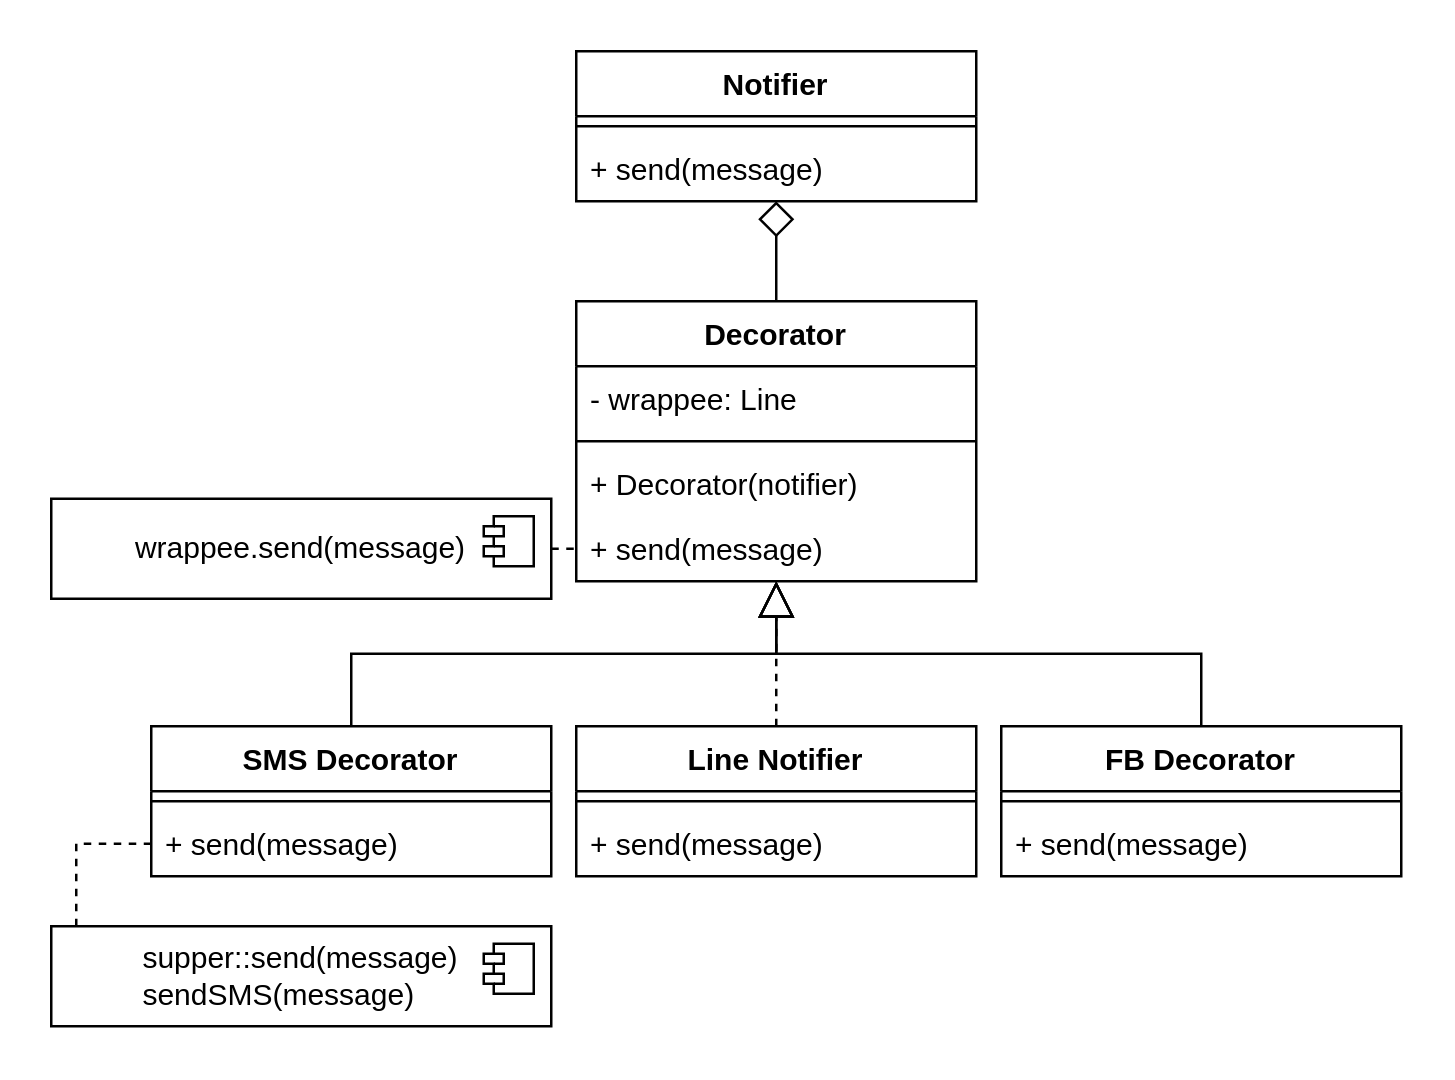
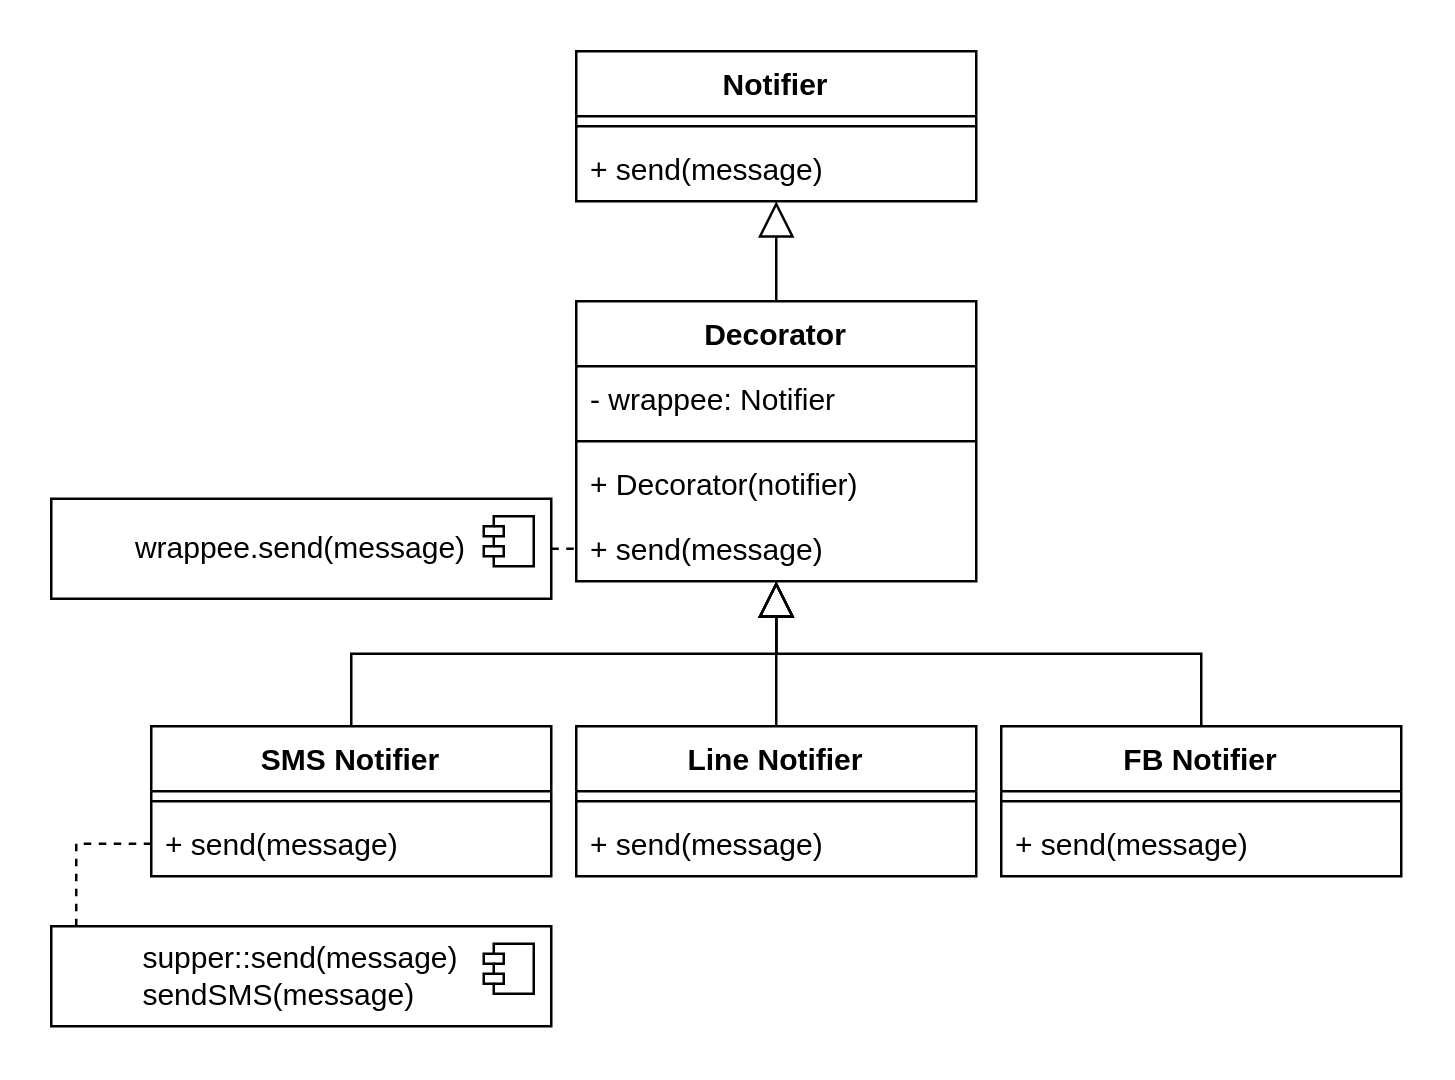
  <mxCell id="0" />
  <mxCell id="1" parent="0" />
- <mxCell id="2" value="" style="endArrow=diamond;endFill=0;endSize=12;html=1;rounded=0;edgeStyle=elbowEdgeStyle;elbow=vertical;" edge="1" parent="1" source="6" target="3"><mxGeometry width="160" relative="1" as="geometry"><mxPoint x="309.58" y="100" as="sourcePoint" /><mxPoint x="309.58" y="60" as="targetPoint" /><Array as="points" /></mxGeometry></mxCell>
+ <mxCell id="2" value="" style="endArrow=block;endFill=0;endSize=12;html=1;rounded=0;edgeStyle=elbowEdgeStyle;elbow=vertical;" edge="1" parent="1" source="6" target="3"><mxGeometry width="160" relative="1" as="geometry"><mxPoint x="309.58" y="100" as="sourcePoint" /><mxPoint x="309.58" y="60" as="targetPoint" /><Array as="points" /></mxGeometry></mxCell>
  <mxCell id="3" value="Notifier" style="swimlane;fontStyle=1;align=center;verticalAlign=top;childLayout=stackLayout;horizontal=1;startSize=26;horizontalStack=0;resizeParent=1;resizeParentMax=0;resizeLast=0;collapsible=1;marginBottom=0;whiteSpace=wrap;html=1;" vertex="1" parent="1"><mxGeometry x="230" y="20" width="160" height="60" as="geometry" /></mxCell>
  <mxCell id="4" value="" style="line;strokeWidth=1;fillColor=none;align=left;verticalAlign=middle;spacingTop=-1;spacingLeft=3;spacingRight=3;rotatable=0;labelPosition=right;points=[];portConstraint=eastwest;strokeColor=inherit;" vertex="1" parent="3"><mxGeometry y="26" width="160" height="8" as="geometry" /></mxCell>
  <mxCell id="5" value="+ send(message)" style="text;strokeColor=none;fillColor=none;align=left;verticalAlign=top;spacingLeft=4;spacingRight=4;overflow=hidden;rotatable=0;points=[[0,0.5],[1,0.5]];portConstraint=eastwest;whiteSpace=wrap;html=1;" vertex="1" parent="3"><mxGeometry y="34" width="160" height="26" as="geometry" /></mxCell>
  <mxCell id="6" value="Decorator" style="swimlane;fontStyle=1;align=center;verticalAlign=top;childLayout=stackLayout;horizontal=1;startSize=26;horizontalStack=0;resizeParent=1;resizeParentMax=0;resizeLast=0;collapsible=1;marginBottom=0;whiteSpace=wrap;html=1;" vertex="1" parent="1"><mxGeometry x="230" y="120" width="160" height="112" as="geometry" /></mxCell>
- <mxCell id="7" value="- wrappee: Line" style="text;strokeColor=none;fillColor=none;align=left;verticalAlign=top;spacingLeft=4;spacingRight=4;overflow=hidden;rotatable=0;points=[[0,0.5],[1,0.5]];portConstraint=eastwest;whiteSpace=wrap;html=1;" vertex="1" parent="6"><mxGeometry y="26" width="160" height="26" as="geometry" /></mxCell>
+ <mxCell id="7" value="- wrappee: Notifier" style="text;strokeColor=none;fillColor=none;align=left;verticalAlign=top;spacingLeft=4;spacingRight=4;overflow=hidden;rotatable=0;points=[[0,0.5],[1,0.5]];portConstraint=eastwest;whiteSpace=wrap;html=1;" vertex="1" parent="6"><mxGeometry y="26" width="160" height="26" as="geometry" /></mxCell>
  <mxCell id="8" value="" style="line;strokeWidth=1;fillColor=none;align=left;verticalAlign=middle;spacingTop=-1;spacingLeft=3;spacingRight=3;rotatable=0;labelPosition=right;points=[];portConstraint=eastwest;strokeColor=inherit;" vertex="1" parent="6"><mxGeometry y="52" width="160" height="8" as="geometry" /></mxCell>
  <mxCell id="9" value="+ Decorator(notifier)" style="text;strokeColor=none;fillColor=none;align=left;verticalAlign=top;spacingLeft=4;spacingRight=4;overflow=hidden;rotatable=0;points=[[0,0.5],[1,0.5]];portConstraint=eastwest;whiteSpace=wrap;html=1;" vertex="1" parent="6"><mxGeometry y="60" width="160" height="26" as="geometry" /></mxCell>
  <mxCell id="10" value="+ send(message)" style="text;strokeColor=none;fillColor=none;align=left;verticalAlign=top;spacingLeft=4;spacingRight=4;overflow=hidden;rotatable=0;points=[[0,0.5],[1,0.5]];portConstraint=eastwest;whiteSpace=wrap;html=1;" vertex="1" parent="6"><mxGeometry y="86" width="160" height="26" as="geometry" /></mxCell>
- <mxCell id="11" value="SMS Decorator" style="swimlane;fontStyle=1;align=center;verticalAlign=top;childLayout=stackLayout;horizontal=1;startSize=26;horizontalStack=0;resizeParent=1;resizeParentMax=0;resizeLast=0;collapsible=1;marginBottom=0;whiteSpace=wrap;html=1;" vertex="1" parent="1"><mxGeometry x="60" y="290" width="160" height="60" as="geometry" /></mxCell>
+ <mxCell id="11" value="SMS Notifier" style="swimlane;fontStyle=1;align=center;verticalAlign=top;childLayout=stackLayout;horizontal=1;startSize=26;horizontalStack=0;resizeParent=1;resizeParentMax=0;resizeLast=0;collapsible=1;marginBottom=0;whiteSpace=wrap;html=1;" vertex="1" parent="1"><mxGeometry x="60" y="290" width="160" height="60" as="geometry" /></mxCell>
  <mxCell id="12" value="" style="line;strokeWidth=1;fillColor=none;align=left;verticalAlign=middle;spacingTop=-1;spacingLeft=3;spacingRight=3;rotatable=0;labelPosition=right;points=[];portConstraint=eastwest;strokeColor=inherit;" vertex="1" parent="11"><mxGeometry y="26" width="160" height="8" as="geometry" /></mxCell>
  <mxCell id="13" value="+ send(message)" style="text;strokeColor=none;fillColor=none;align=left;verticalAlign=top;spacingLeft=4;spacingRight=4;overflow=hidden;rotatable=0;points=[[0,0.5],[1,0.5]];portConstraint=eastwest;whiteSpace=wrap;html=1;" vertex="1" parent="11"><mxGeometry y="34" width="160" height="26" as="geometry" /></mxCell>
  <mxCell id="14" value="Line Notifier" style="swimlane;fontStyle=1;align=center;verticalAlign=top;childLayout=stackLayout;horizontal=1;startSize=26;horizontalStack=0;resizeParent=1;resizeParentMax=0;resizeLast=0;collapsible=1;marginBottom=0;whiteSpace=wrap;html=1;" vertex="1" parent="1"><mxGeometry x="230" y="290" width="160" height="60" as="geometry" /></mxCell>
  <mxCell id="15" value="" style="line;strokeWidth=1;fillColor=none;align=left;verticalAlign=middle;spacingTop=-1;spacingLeft=3;spacingRight=3;rotatable=0;labelPosition=right;points=[];portConstraint=eastwest;strokeColor=inherit;" vertex="1" parent="14"><mxGeometry y="26" width="160" height="8" as="geometry" /></mxCell>
  <mxCell id="16" value="+ send(message)" style="text;strokeColor=none;fillColor=none;align=left;verticalAlign=top;spacingLeft=4;spacingRight=4;overflow=hidden;rotatable=0;points=[[0,0.5],[1,0.5]];portConstraint=eastwest;whiteSpace=wrap;html=1;" vertex="1" parent="14"><mxGeometry y="34" width="160" height="26" as="geometry" /></mxCell>
- <mxCell id="17" value="FB Decorator" style="swimlane;fontStyle=1;align=center;verticalAlign=top;childLayout=stackLayout;horizontal=1;startSize=26;horizontalStack=0;resizeParent=1;resizeParentMax=0;resizeLast=0;collapsible=1;marginBottom=0;whiteSpace=wrap;html=1;" vertex="1" parent="1"><mxGeometry x="400" y="290" width="160" height="60" as="geometry" /></mxCell>
+ <mxCell id="17" value="FB Notifier" style="swimlane;fontStyle=1;align=center;verticalAlign=top;childLayout=stackLayout;horizontal=1;startSize=26;horizontalStack=0;resizeParent=1;resizeParentMax=0;resizeLast=0;collapsible=1;marginBottom=0;whiteSpace=wrap;html=1;" vertex="1" parent="1"><mxGeometry x="400" y="290" width="160" height="60" as="geometry" /></mxCell>
  <mxCell id="18" value="" style="line;strokeWidth=1;fillColor=none;align=left;verticalAlign=middle;spacingTop=-1;spacingLeft=3;spacingRight=3;rotatable=0;labelPosition=right;points=[];portConstraint=eastwest;strokeColor=inherit;" vertex="1" parent="17"><mxGeometry y="26" width="160" height="8" as="geometry" /></mxCell>
  <mxCell id="19" value="+ send(message)" style="text;strokeColor=none;fillColor=none;align=left;verticalAlign=top;spacingLeft=4;spacingRight=4;overflow=hidden;rotatable=0;points=[[0,0.5],[1,0.5]];portConstraint=eastwest;whiteSpace=wrap;html=1;" vertex="1" parent="17"><mxGeometry y="34" width="160" height="26" as="geometry" /></mxCell>
  <mxCell id="20" value="" style="endArrow=block;endFill=0;endSize=12;html=1;rounded=0;edgeStyle=elbowEdgeStyle;elbow=vertical;" edge="1" parent="1" source="11" target="10"><mxGeometry width="160" relative="1" as="geometry"><mxPoint x="170" y="232" as="sourcePoint" /><mxPoint x="170" y="172" as="targetPoint" /><Array as="points" /></mxGeometry></mxCell>
- <mxCell id="21" value="" style="endArrow=block;endFill=0;endSize=12;html=1;rounded=0;edgeStyle=elbowEdgeStyle;elbow=vertical;dashed=1;" edge="1" parent="1" source="14" target="6"><mxGeometry width="160" relative="1" as="geometry"><mxPoint x="145" y="299" as="sourcePoint" /><mxPoint x="320" y="242" as="targetPoint" /><Array as="points" /></mxGeometry></mxCell>
+ <mxCell id="21" value="" style="endArrow=block;endFill=0;endSize=12;html=1;rounded=0;edgeStyle=elbowEdgeStyle;elbow=vertical;" edge="1" parent="1" source="14" target="6"><mxGeometry width="160" relative="1" as="geometry"><mxPoint x="145" y="299" as="sourcePoint" /><mxPoint x="320" y="242" as="targetPoint" /><Array as="points" /></mxGeometry></mxCell>
  <mxCell id="22" value="" style="endArrow=block;endFill=0;endSize=12;html=1;rounded=0;edgeStyle=elbowEdgeStyle;elbow=vertical;" edge="1" parent="1" source="17" target="6"><mxGeometry width="160" relative="1" as="geometry"><mxPoint x="320" y="300" as="sourcePoint" /><mxPoint x="320" y="242" as="targetPoint" /><Array as="points" /></mxGeometry></mxCell>
  <mxCell id="23" value="wrappee.send(message)" style="html=1;dropTarget=0;whiteSpace=wrap;" vertex="1" parent="1"><mxGeometry x="20" y="199" width="200" height="40" as="geometry" /></mxCell>
  <mxCell id="24" value="" style="shape=module;jettyWidth=8;jettyHeight=4;" vertex="1" parent="23"><mxGeometry x="1" width="20" height="20" relative="1" as="geometry"><mxPoint x="-27" y="7" as="offset" /></mxGeometry></mxCell>
  <mxCell id="25" value="" style="endArrow=none;dashed=1;html=1;rounded=0;exitX=1;exitY=0.5;exitDx=0;exitDy=0;" edge="1" parent="1" source="23" target="10"><mxGeometry width="50" height="50" relative="1" as="geometry"><mxPoint x="140" y="130" as="sourcePoint" /><mxPoint x="190" y="80" as="targetPoint" /></mxGeometry></mxCell>
  <mxCell id="26" value="supper::send(message&lt;span style=&quot;background-color: initial;&quot;&gt;)&lt;/span&gt;&lt;div style=&quot;text-align: left;&quot;&gt;&lt;span style=&quot;background-color: initial;&quot;&gt;sendSMS(message)&lt;/span&gt;&lt;/div&gt;" style="html=1;dropTarget=0;whiteSpace=wrap;" vertex="1" parent="1"><mxGeometry x="20" y="370" width="200" height="40" as="geometry" /></mxCell>
  <mxCell id="27" value="" style="shape=module;jettyWidth=8;jettyHeight=4;" vertex="1" parent="26"><mxGeometry x="1" width="20" height="20" relative="1" as="geometry"><mxPoint x="-27" y="7" as="offset" /></mxGeometry></mxCell>
  <mxCell id="28" value="" style="endArrow=none;dashed=1;html=1;rounded=0;entryX=0;entryY=0.5;entryDx=0;entryDy=0;exitX=0.05;exitY=0;exitDx=0;exitDy=0;exitPerimeter=0;edgeStyle=orthogonalEdgeStyle;" edge="1" parent="1" source="26" target="13"><mxGeometry width="50" height="50" relative="1" as="geometry"><mxPoint x="40" y="330" as="sourcePoint" /><mxPoint x="90" y="280" as="targetPoint" /></mxGeometry></mxCell>
